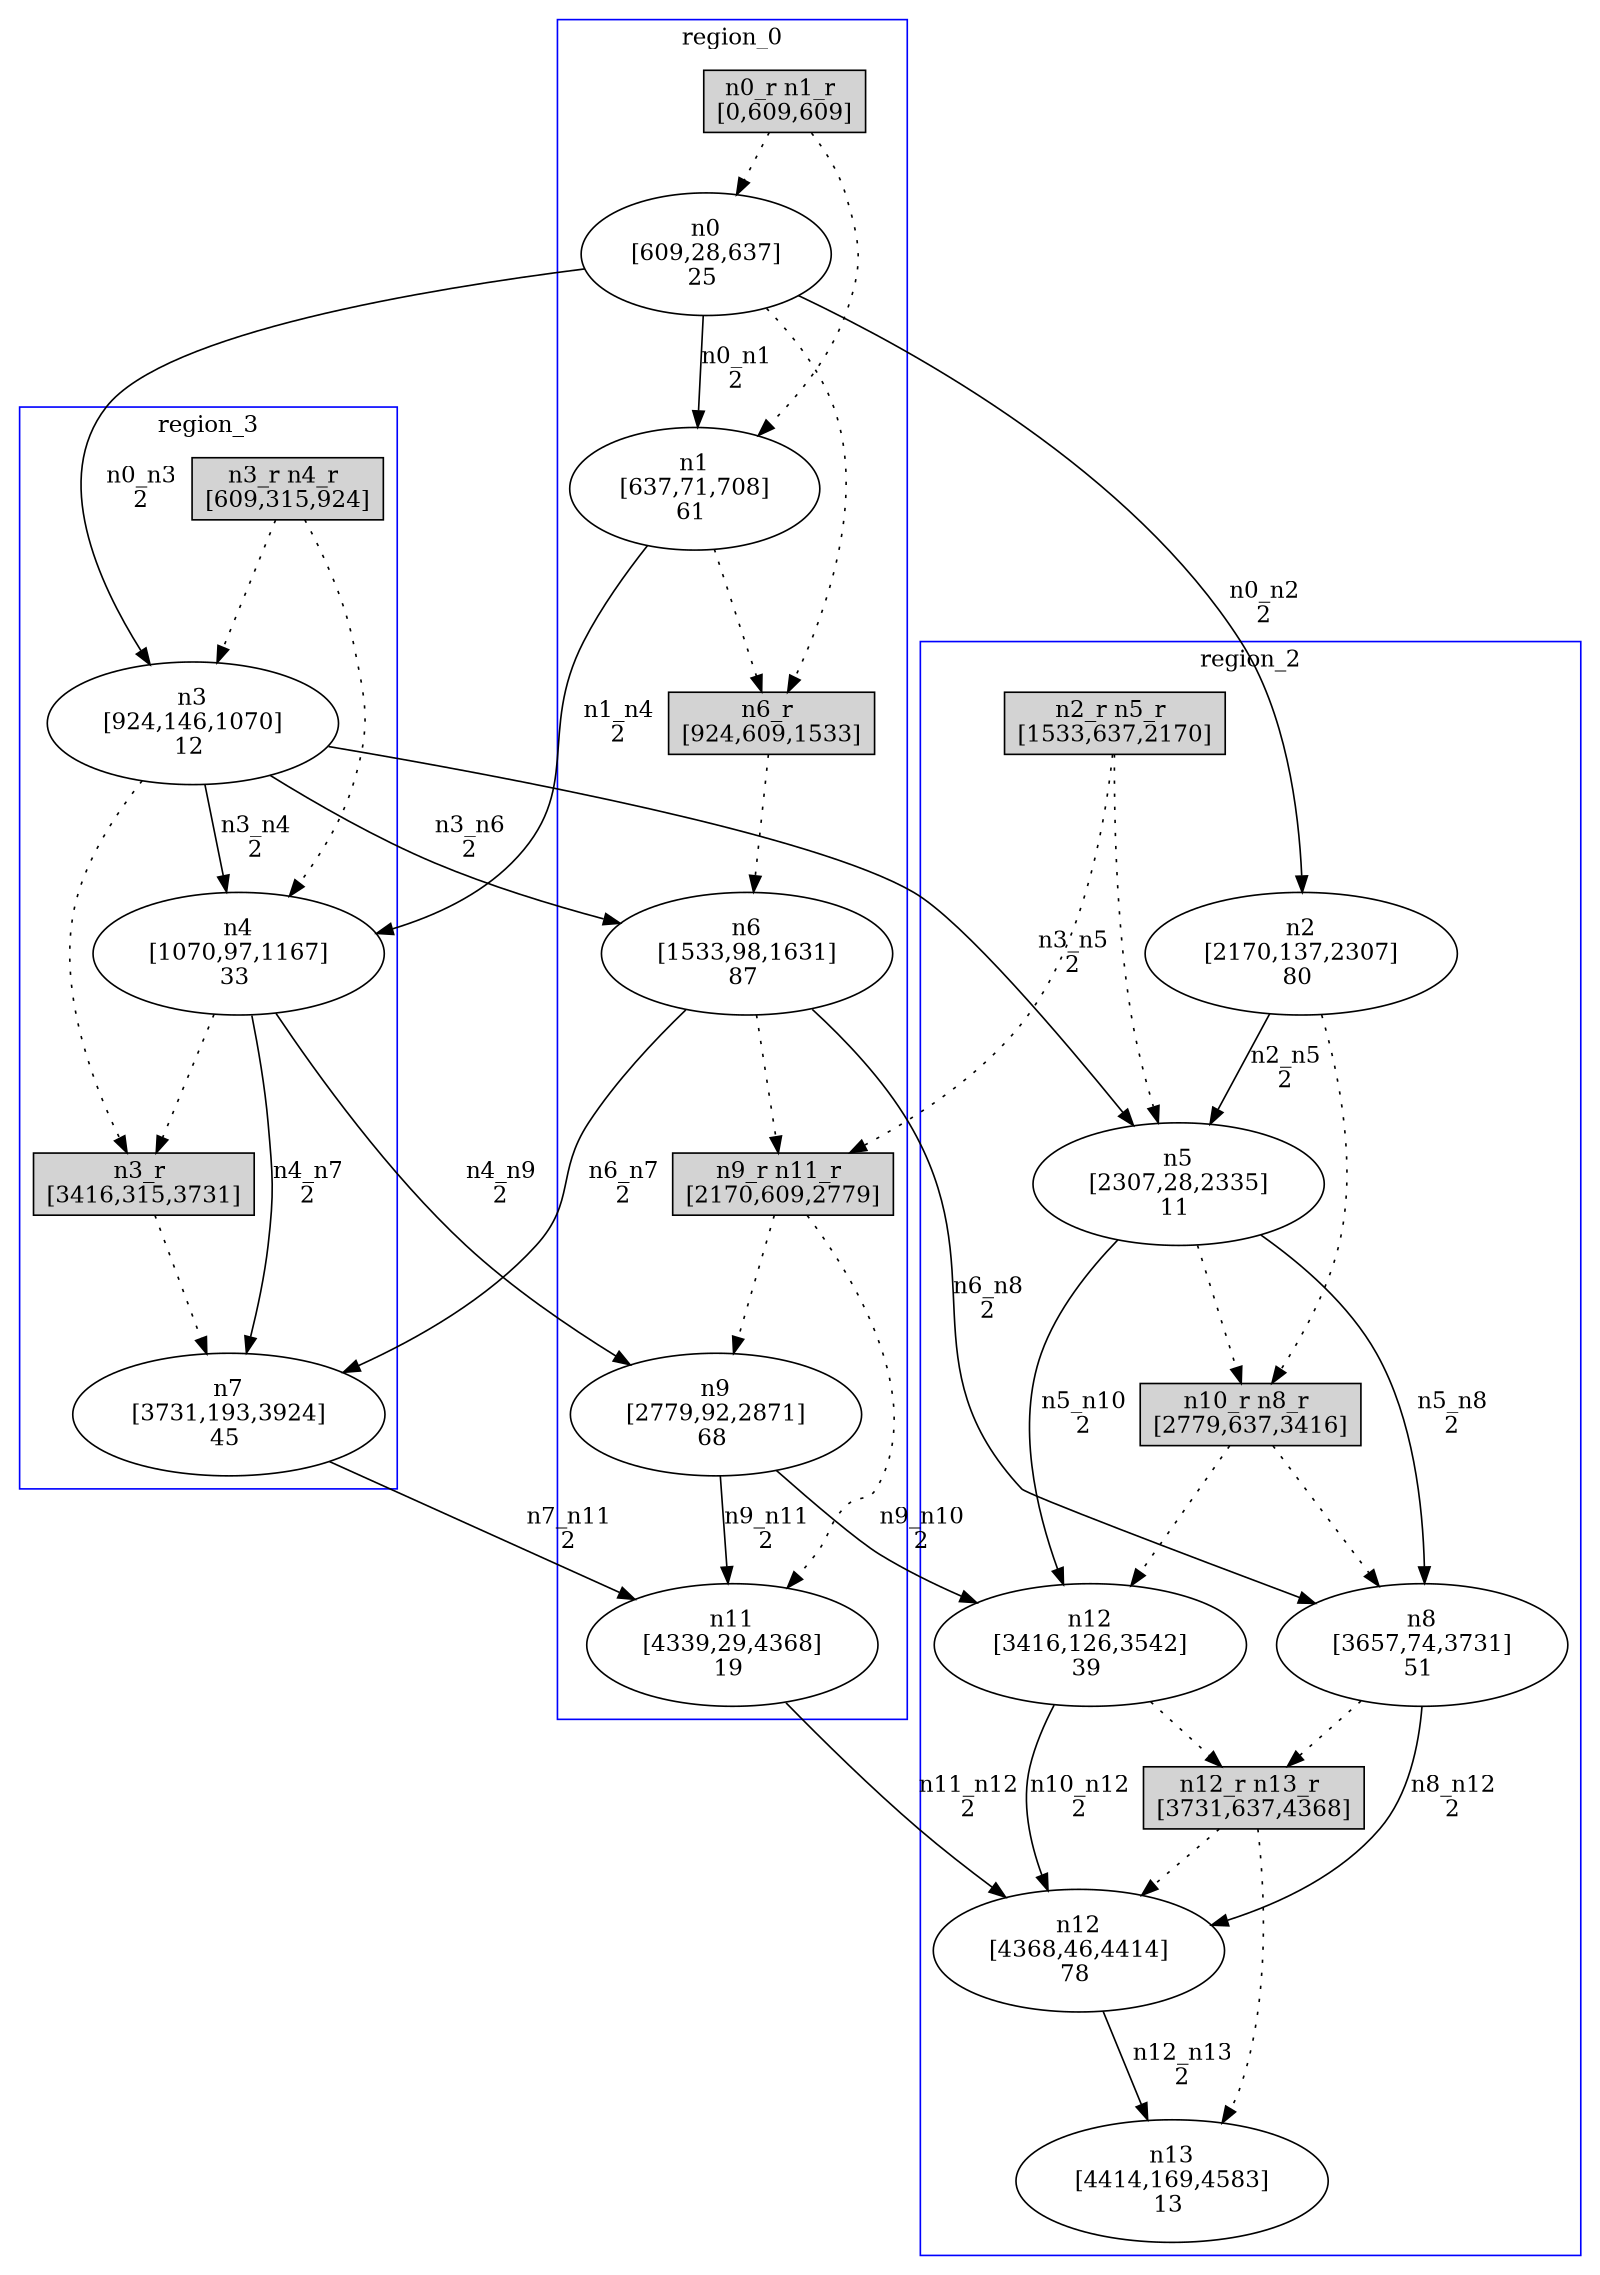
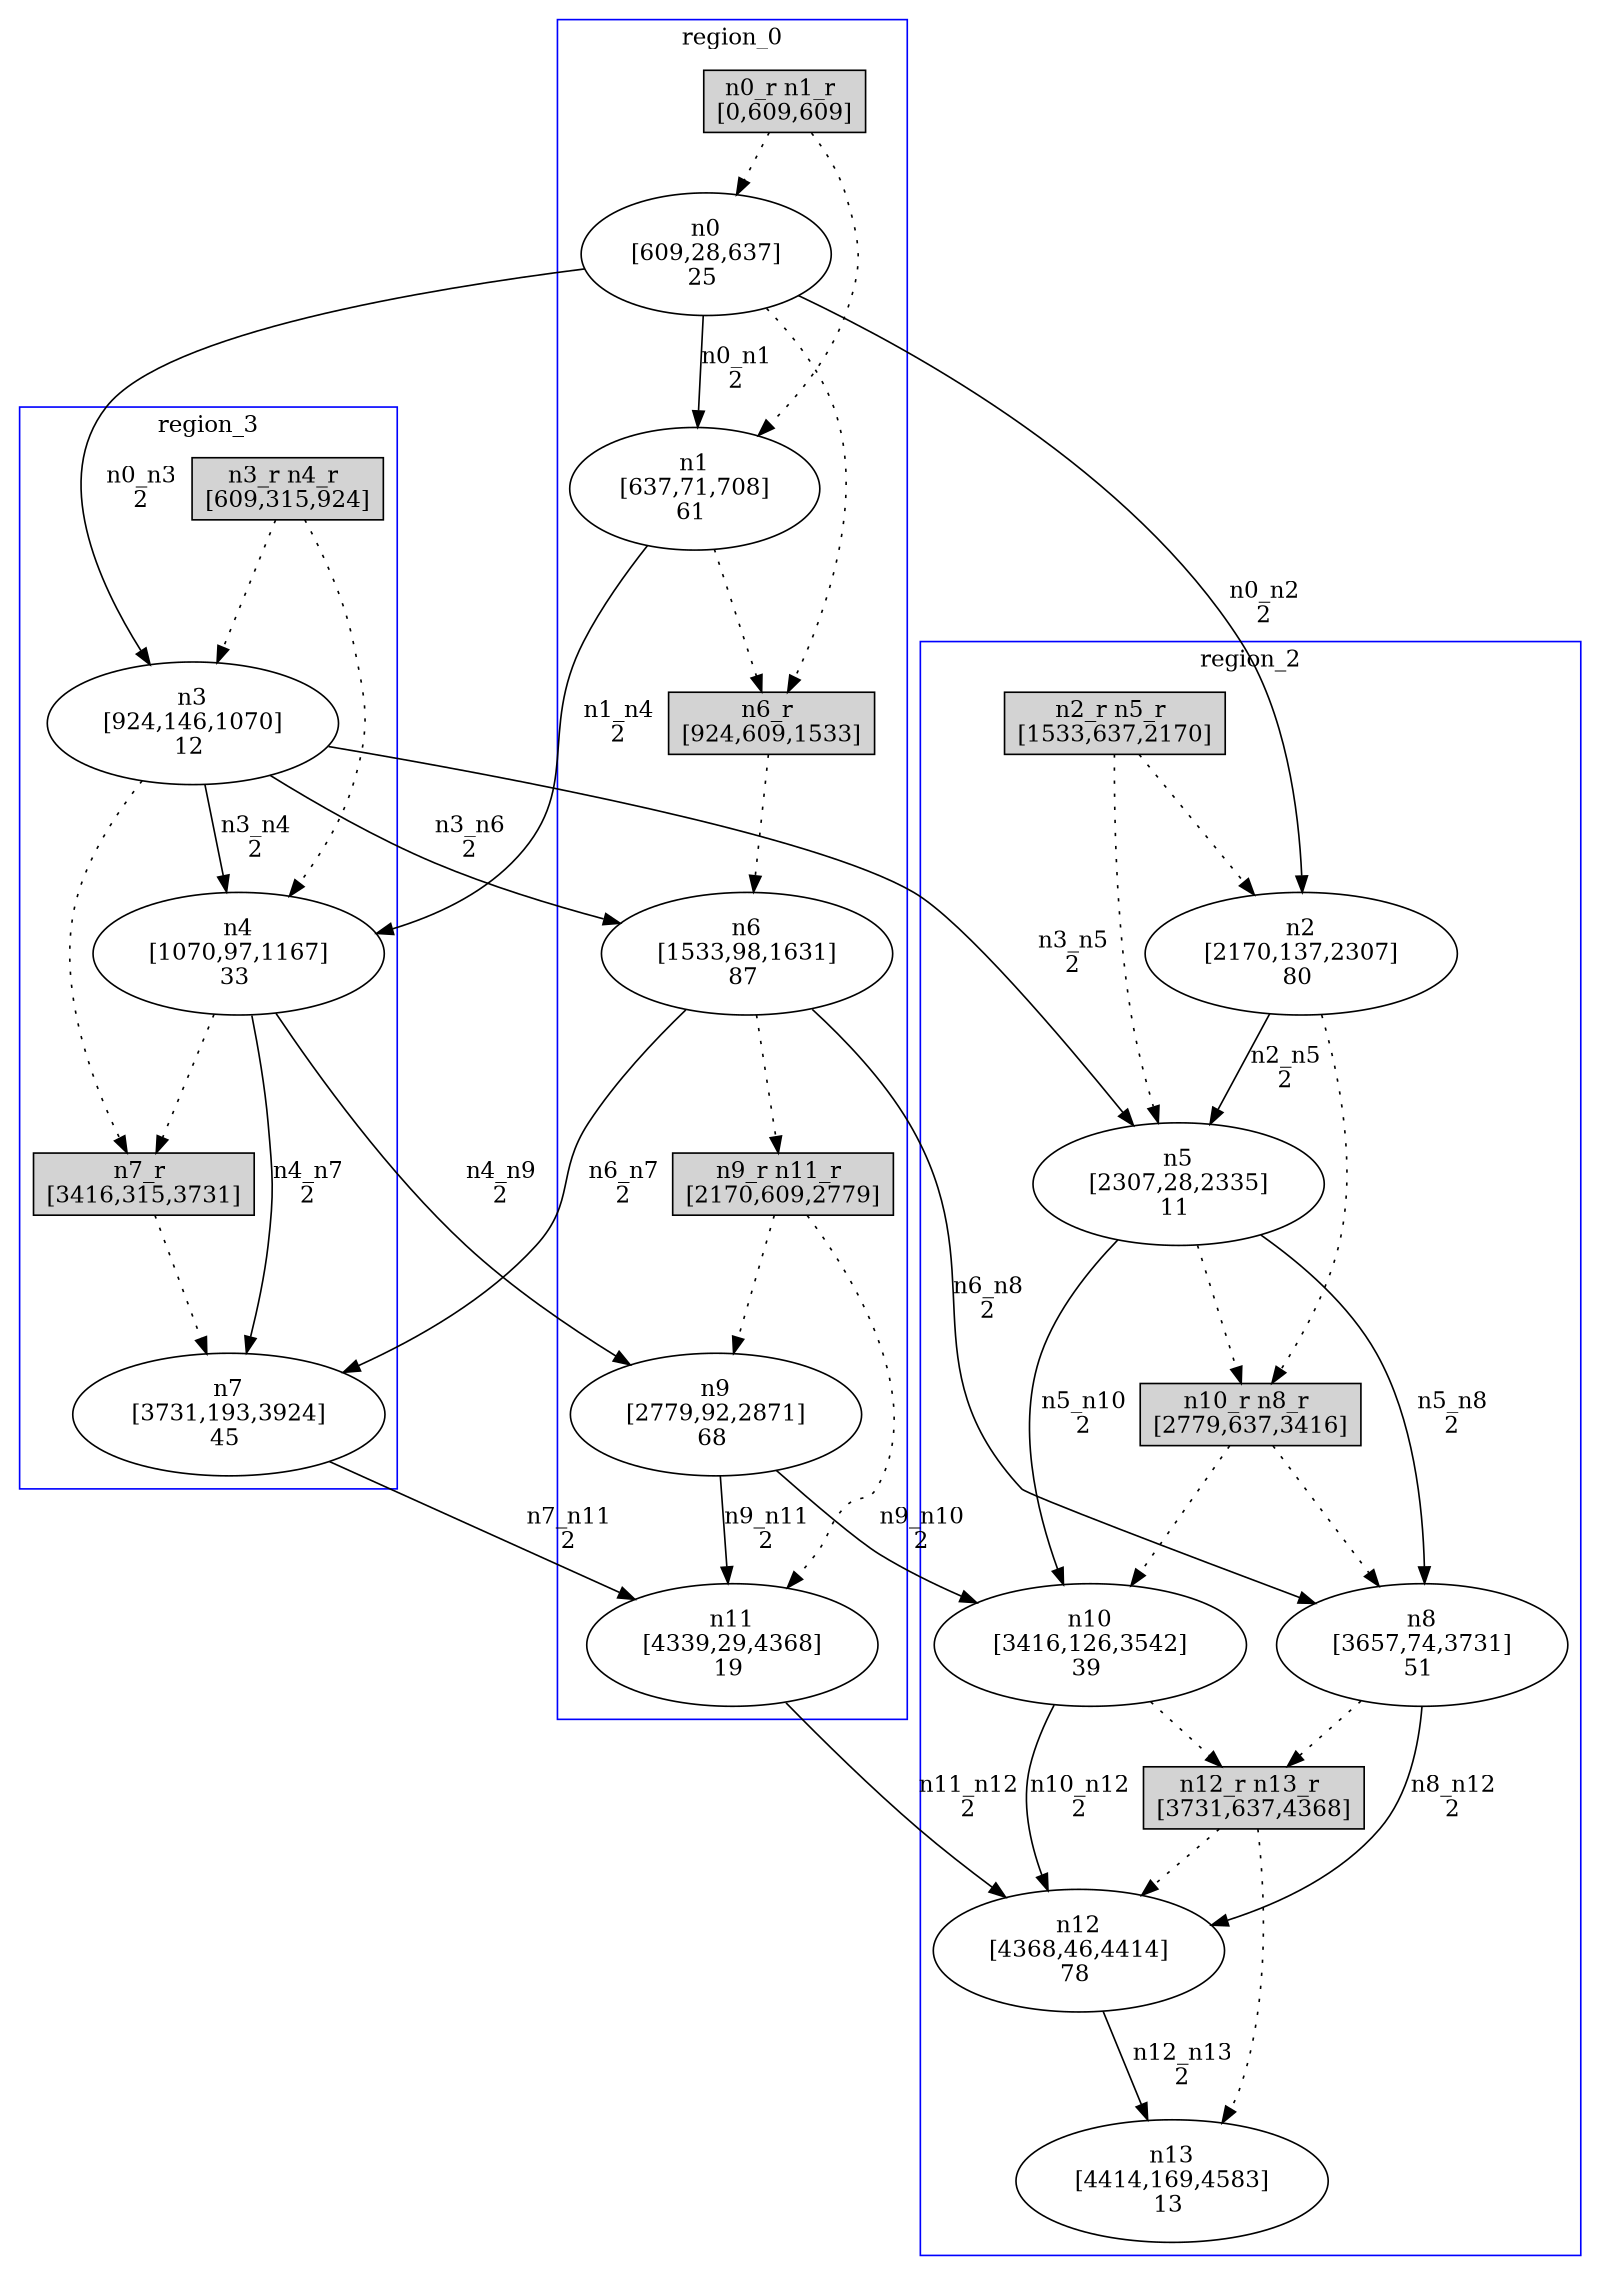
  digraph {
    edge [style=dotted]
    n1 [label="n0_r n1_r \n[0,609,609]" shape=box style=filled]
    n2 [label="n0\n[609,28,637]\n25 "]
    n3 [label="n1\n[637,71,708]\n61 "]
    n4 [label="n6_r \n[924,609,1533]" shape=box style=filled]
    n5 [label="n6\n[1533,98,1631]\n87 "]
    n6 [label="n9_r n11_r \n[2170,609,2779]" shape=box style=filled]
    n7 [label="n9\n[2779,92,2871]\n68 "]
    n8 [label="n11\n[4339,29,4368]\n19 "]
    n9 [label="n3_r n4_r \n[609,315,924]" shape=box style=filled]
    n10 [label="n3\n[924,146,1070]\n12 "]
    n11 [label="n4\n[1070,97,1167]\n33 "]
-   n12 [label="n3_r \n[3416,315,3731]" shape=box style=filled]
+   n12 [label="n7_r \n[3416,315,3731]" shape=box style=filled]
    n13 [label="n7\n[3731,193,3924]\n45 "]
    n14 [label="n2_r n5_r \n[1533,637,2170]" shape=box style=filled]
    n15 [label="n2\n[2170,137,2307]\n80 "]
    n16 [label="n5\n[2307,28,2335]\n11 "]
    n17 [label="n10_r n8_r \n[2779,637,3416]" shape=box style=filled]
-   n18 [label="n12\n[3416,126,3542]\n39 "]
+   n18 [label="n10\n[3416,126,3542]\n39 "]
    n19 [label="n8\n[3657,74,3731]\n51 "]
    n20 [label="n12_r n13_r \n[3731,637,4368]" shape=box style=filled]
    n21 [label="n12\n[4368,46,4414]\n78 "]
    n22 [label="n13\n[4414,169,4583]\n13 "]
    subgraph cluster_1 {
      color=blue
      label=region_0
      stytle=filled
      n1
      n2
      n3
      n4
      n5
      n6
      n7
      n8
    }
    subgraph cluster_2 {
      color=blue
      label=region_3
      stytle=filled
      n9
      n10
      n11
      n12
      n13
    }
    subgraph cluster_3 {
      color=blue
      label=region_2
      stytle=filled
      n14
      n15
      n16
      n17
      n18
      n19
      n20
      n21
      n22
    }
    n1 -> n2
    n1 -> n3
    n2 -> n3 [label="n0_n1\n2" style=""]
    n2 -> n4
    n2 -> n10 [label="n0_n3\n2" style=""]
    n2 -> n15 [label="n0_n2\n2" style=""]
    n3 -> n4
    n3 -> n11 [label="n1_n4\n2" style=""]
    n4 -> n5
    n5 -> n6
    n5 -> n13 [label="n6_n7\n2" style=""]
    n5 -> n19 [label="n6_n8\n2" style=""]
    n6 -> n7
    n6 -> n8
    n7 -> n8 [label="n9_n11\n2" style=""]
    n7 -> n18 [label="n9_n10\n2" style=""]
    n8 -> n21 [label="n11_n12\n2" style=""]
    n9 -> n10
    n9 -> n11
    n10 -> n5 [label="n3_n6\n2" style=""]
    n10 -> n11 [label="n3_n4\n2" style=""]
    n10 -> n12
    n10 -> n16 [label="n3_n5\n2" style=""]
    n11 -> n7 [label="n4_n9\n2" style=""]
    n11 -> n12
    n11 -> n13 [label="n4_n7\n2" style=""]
    n12 -> n13
    n13 -> n8 [label="n7_n11\n2" style=""]
-   n14 -> n6
+   n14 -> n15
    n14 -> n16
    n15 -> n16 [label="n2_n5\n2" style=""]
    n15 -> n17
    n16 -> n17
    n16 -> n18 [label="n5_n10\n2" style=""]
    n16 -> n19 [label="n5_n8\n2" style=""]
    n17 -> n18
    n17 -> n19
    n18 -> n20
    n18 -> n21 [label="n10_n12\n2" style=""]
    n19 -> n20
    n19 -> n21 [label="n8_n12\n2" style=""]
    n20 -> n21
    n20 -> n22
    n21 -> n22 [label="n12_n13\n2" style=""]
  }
